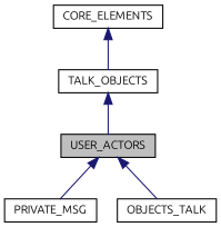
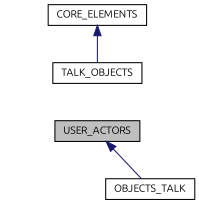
  digraph {
    fontname=Ubuntu
    node [color=black fillcolor=white fontname=Ubuntu fontsize=10 shape=record style=filled]
    edge [color=midnightblue dir=back fontname=Ubuntu fontsize=10 labelfontname=Helvetica labelfontsize=10 style=solid]
    n1 [fillcolor=grey75 fontcolor=black height=0.2 label=USER_ACTORS width=0.4]
-   n2 [height=0.2 label=PRIVATE_MSG width=0.4]
    n3 [height=0.2 label=OBJECTS_TALK width=0.4]
    n4 [height=0.2 label=TALK_OBJECTS width=0.4]
    n5 [height=0.2 label=CORE_ELEMENTS width=0.4]
-   n1 -> n2
    n1 -> n3
-   n4 -> n1
    n5 -> n4
  }
